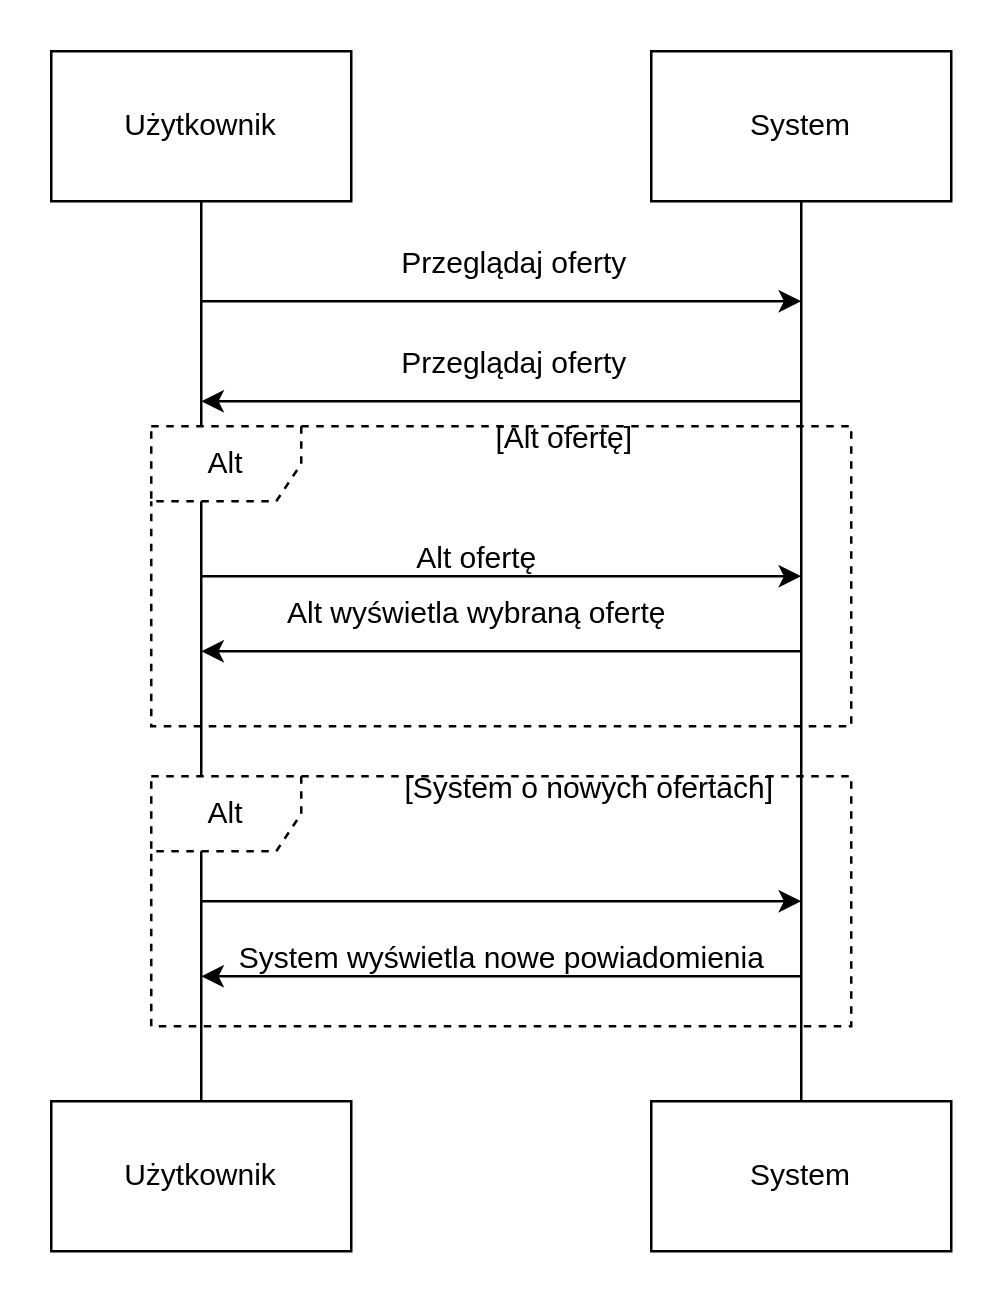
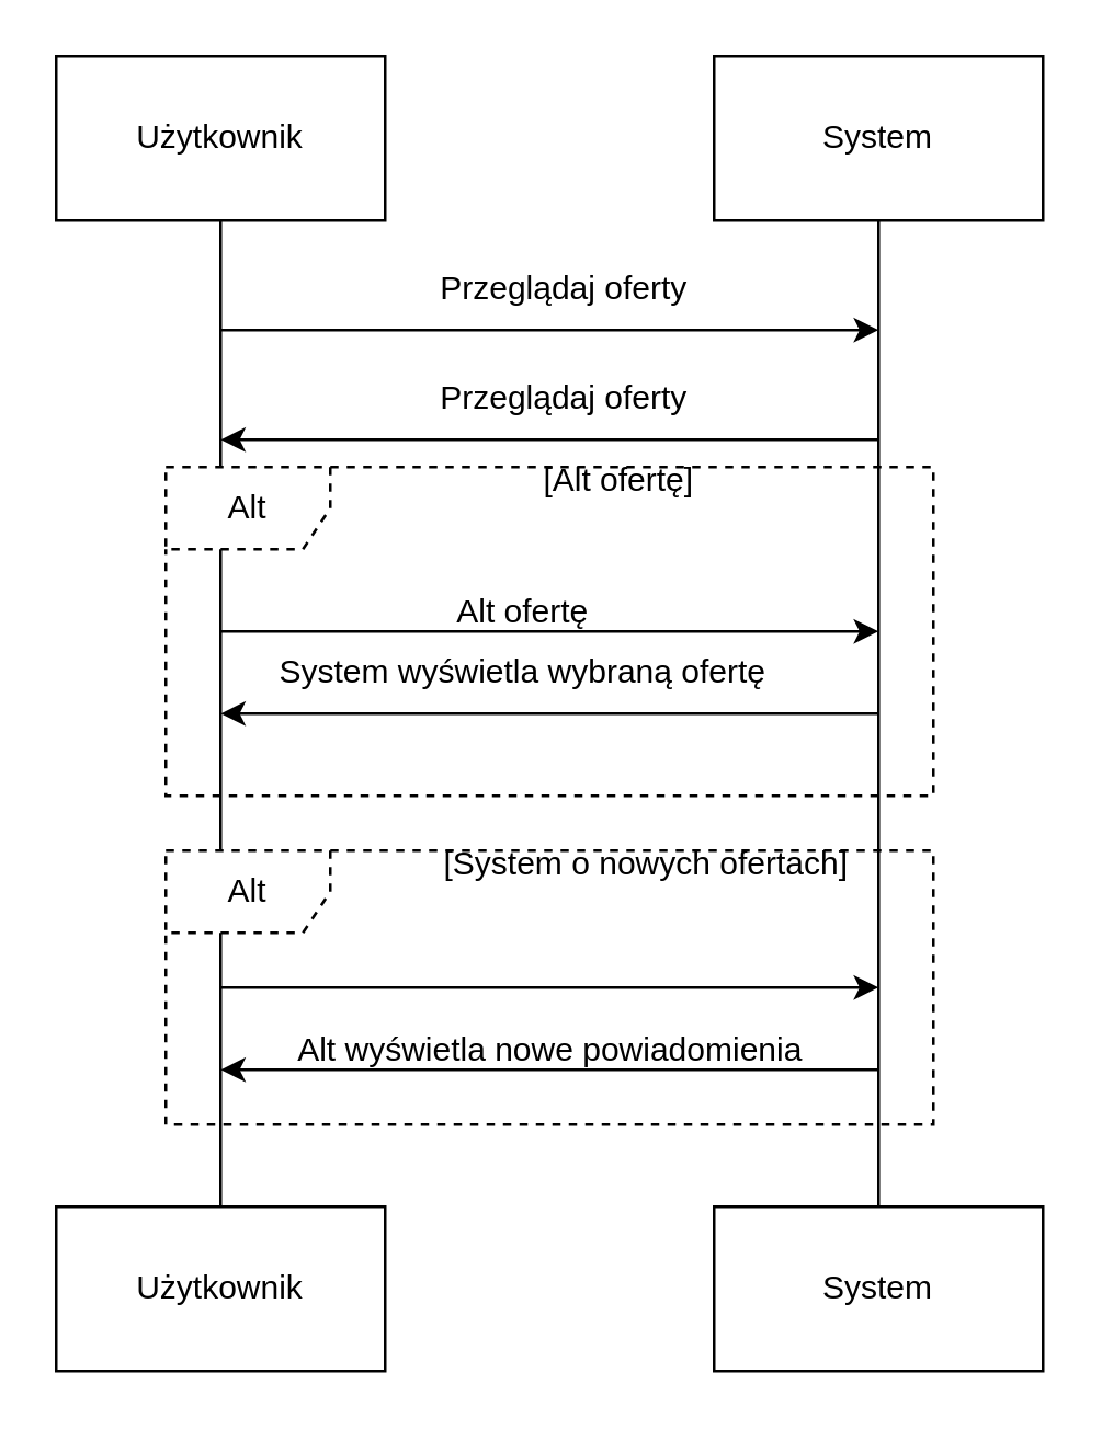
  <mxCell id="0" />
  <mxCell id="1" parent="0" />
  <mxCell id="2" value="System" style="rounded=0;whiteSpace=wrap;html=1;" vertex="1" parent="1"><mxGeometry x="260" y="20" width="120" height="60" as="geometry" /></mxCell>
  <mxCell id="3" value="Użytkownik" style="rounded=0;whiteSpace=wrap;html=1;" vertex="1" parent="1"><mxGeometry x="20" y="20" width="120" height="60" as="geometry" /></mxCell>
  <mxCell id="4" value="Użytkownik" style="rounded=0;whiteSpace=wrap;html=1;" vertex="1" parent="1"><mxGeometry x="20" y="440" width="120" height="60" as="geometry" /></mxCell>
  <mxCell id="5" value="System" style="rounded=0;whiteSpace=wrap;html=1;" vertex="1" parent="1"><mxGeometry x="260" y="440" width="120" height="60" as="geometry" /></mxCell>
  <mxCell id="6" value="" style="endArrow=none;html=1;rounded=0;entryX=0.5;entryY=1;entryDx=0;entryDy=0;exitX=0.5;exitY=0;exitDx=0;exitDy=0;" edge="1" parent="1" source="4" target="3"><mxGeometry width="50" height="50" relative="1" as="geometry"><mxPoint x="300" y="260" as="sourcePoint" /><mxPoint x="350" y="210" as="targetPoint" /></mxGeometry></mxCell>
  <mxCell id="7" value="" style="endArrow=none;html=1;rounded=0;entryX=0.5;entryY=1;entryDx=0;entryDy=0;exitX=0.5;exitY=0;exitDx=0;exitDy=0;" edge="1" parent="1" source="5" target="2"><mxGeometry width="50" height="50" relative="1" as="geometry"><mxPoint x="299.5" y="365" as="sourcePoint" /><mxPoint x="299.5" y="90" as="targetPoint" /></mxGeometry></mxCell>
  <mxCell id="8" value="" style="endArrow=classic;html=1;rounded=0;" edge="1" parent="1"><mxGeometry width="50" height="50" relative="1" as="geometry"><mxPoint x="80" y="120" as="sourcePoint" /><mxPoint x="320" y="120" as="targetPoint" /></mxGeometry></mxCell>
  <mxCell id="9" value="Przeglądaj oferty" style="text;html=1;align=center;verticalAlign=middle;resizable=0;points=[];autosize=1;strokeColor=none;fillColor=none;" vertex="1" parent="1"><mxGeometry x="150" y="90" width="110" height="30" as="geometry" /></mxCell>
  <mxCell id="10" value="" style="endArrow=classic;html=1;rounded=0;" edge="1" parent="1"><mxGeometry width="50" height="50" relative="1" as="geometry"><mxPoint x="320" y="160" as="sourcePoint" /><mxPoint x="80" y="160" as="targetPoint" /></mxGeometry></mxCell>
  <mxCell id="11" value="Przeglądaj oferty" style="text;html=1;align=center;verticalAlign=middle;resizable=0;points=[];autosize=1;strokeColor=none;fillColor=none;" vertex="1" parent="1"><mxGeometry x="150" y="130" width="110" height="30" as="geometry" /></mxCell>
  <mxCell id="12" value="Alt" style="shape=umlFrame;whiteSpace=wrap;html=1;pointerEvents=0;dashed=1;" vertex="1" parent="1"><mxGeometry x="60" y="170" width="280" height="120" as="geometry" /></mxCell>
  <mxCell id="13" value="[Alt ofertę]" style="text;html=1;align=center;verticalAlign=middle;resizable=0;points=[];autosize=1;strokeColor=none;fillColor=none;" vertex="1" parent="1"><mxGeometry x="170" y="160" width="110" height="30" as="geometry" /></mxCell>
  <mxCell id="14" value="" style="endArrow=classic;html=1;rounded=0;" edge="1" parent="1"><mxGeometry width="50" height="50" relative="1" as="geometry"><mxPoint x="80" y="230" as="sourcePoint" /><mxPoint x="320" y="230" as="targetPoint" /></mxGeometry></mxCell>
  <mxCell id="15" value="Alt ofertę" style="text;html=1;align=center;verticalAlign=middle;resizable=0;points=[];autosize=1;strokeColor=none;fillColor=none;" vertex="1" parent="1"><mxGeometry x="140" y="208" width="100" height="30" as="geometry" /></mxCell>
  <mxCell id="16" value="" style="endArrow=classic;html=1;rounded=0;" edge="1" parent="1"><mxGeometry width="50" height="50" relative="1" as="geometry"><mxPoint x="320" y="260" as="sourcePoint" /><mxPoint x="80" y="260" as="targetPoint" /></mxGeometry></mxCell>
- <mxCell id="17" value="Alt wyświetla wybraną ofertę" style="text;html=1;align=center;verticalAlign=middle;resizable=0;points=[];autosize=1;strokeColor=none;fillColor=none;" vertex="1" parent="1"><mxGeometry x="90" y="230" width="200" height="30" as="geometry" /></mxCell>
+ <mxCell id="17" value="System wyświetla wybraną ofertę" style="text;html=1;align=center;verticalAlign=middle;resizable=0;points=[];autosize=1;strokeColor=none;fillColor=none;" vertex="1" parent="1"><mxGeometry x="90" y="230" width="200" height="30" as="geometry" /></mxCell>
  <mxCell id="18" value="Alt" style="shape=umlFrame;whiteSpace=wrap;html=1;pointerEvents=0;dashed=1;" vertex="1" parent="1"><mxGeometry x="60" y="310" width="280" height="100" as="geometry" /></mxCell>
  <mxCell id="19" value="[System o nowych ofertach]" style="text;html=1;align=center;verticalAlign=middle;resizable=0;points=[];autosize=1;strokeColor=none;fillColor=none;" vertex="1" parent="1"><mxGeometry x="140" y="300" width="190" height="30" as="geometry" /></mxCell>
  <mxCell id="20" value="" style="endArrow=classic;html=1;rounded=0;" edge="1" parent="1"><mxGeometry width="50" height="50" relative="1" as="geometry"><mxPoint x="80" y="360" as="sourcePoint" /><mxPoint x="320" y="360" as="targetPoint" /></mxGeometry></mxCell>
  <mxCell id="21" value="" style="endArrow=classic;html=1;rounded=0;" edge="1" parent="1"><mxGeometry width="50" height="50" relative="1" as="geometry"><mxPoint x="320" y="390" as="sourcePoint" /><mxPoint x="80" y="390" as="targetPoint" /></mxGeometry></mxCell>
- <mxCell id="22" value="System wyświetla nowe powiadomienia" style="text;html=1;align=center;verticalAlign=middle;resizable=0;points=[];autosize=1;strokeColor=none;fillColor=none;" vertex="1" parent="1"><mxGeometry x="80" y="368" width="240" height="30" as="geometry" /></mxCell>
+ <mxCell id="22" value="Alt wyświetla nowe powiadomienia" style="text;html=1;align=center;verticalAlign=middle;resizable=0;points=[];autosize=1;strokeColor=none;fillColor=none;" vertex="1" parent="1"><mxGeometry x="80" y="368" width="240" height="30" as="geometry" /></mxCell>
